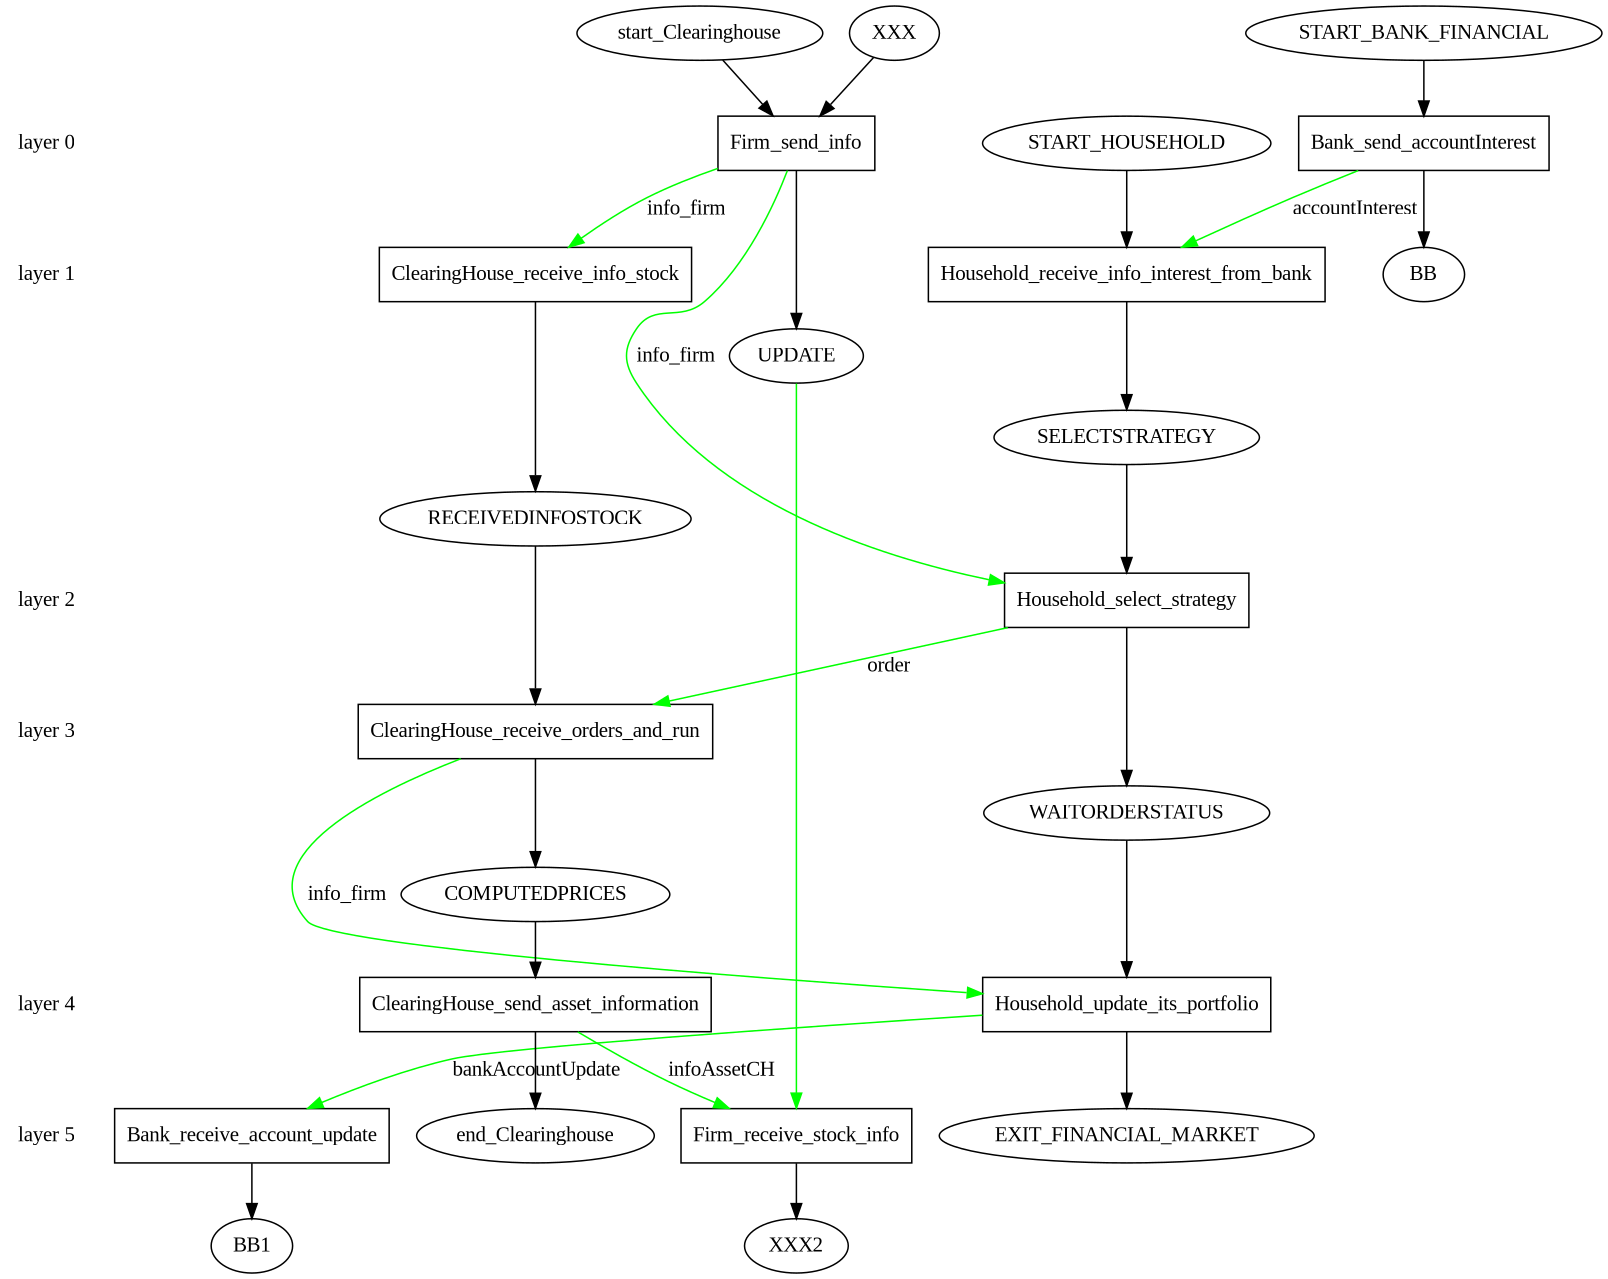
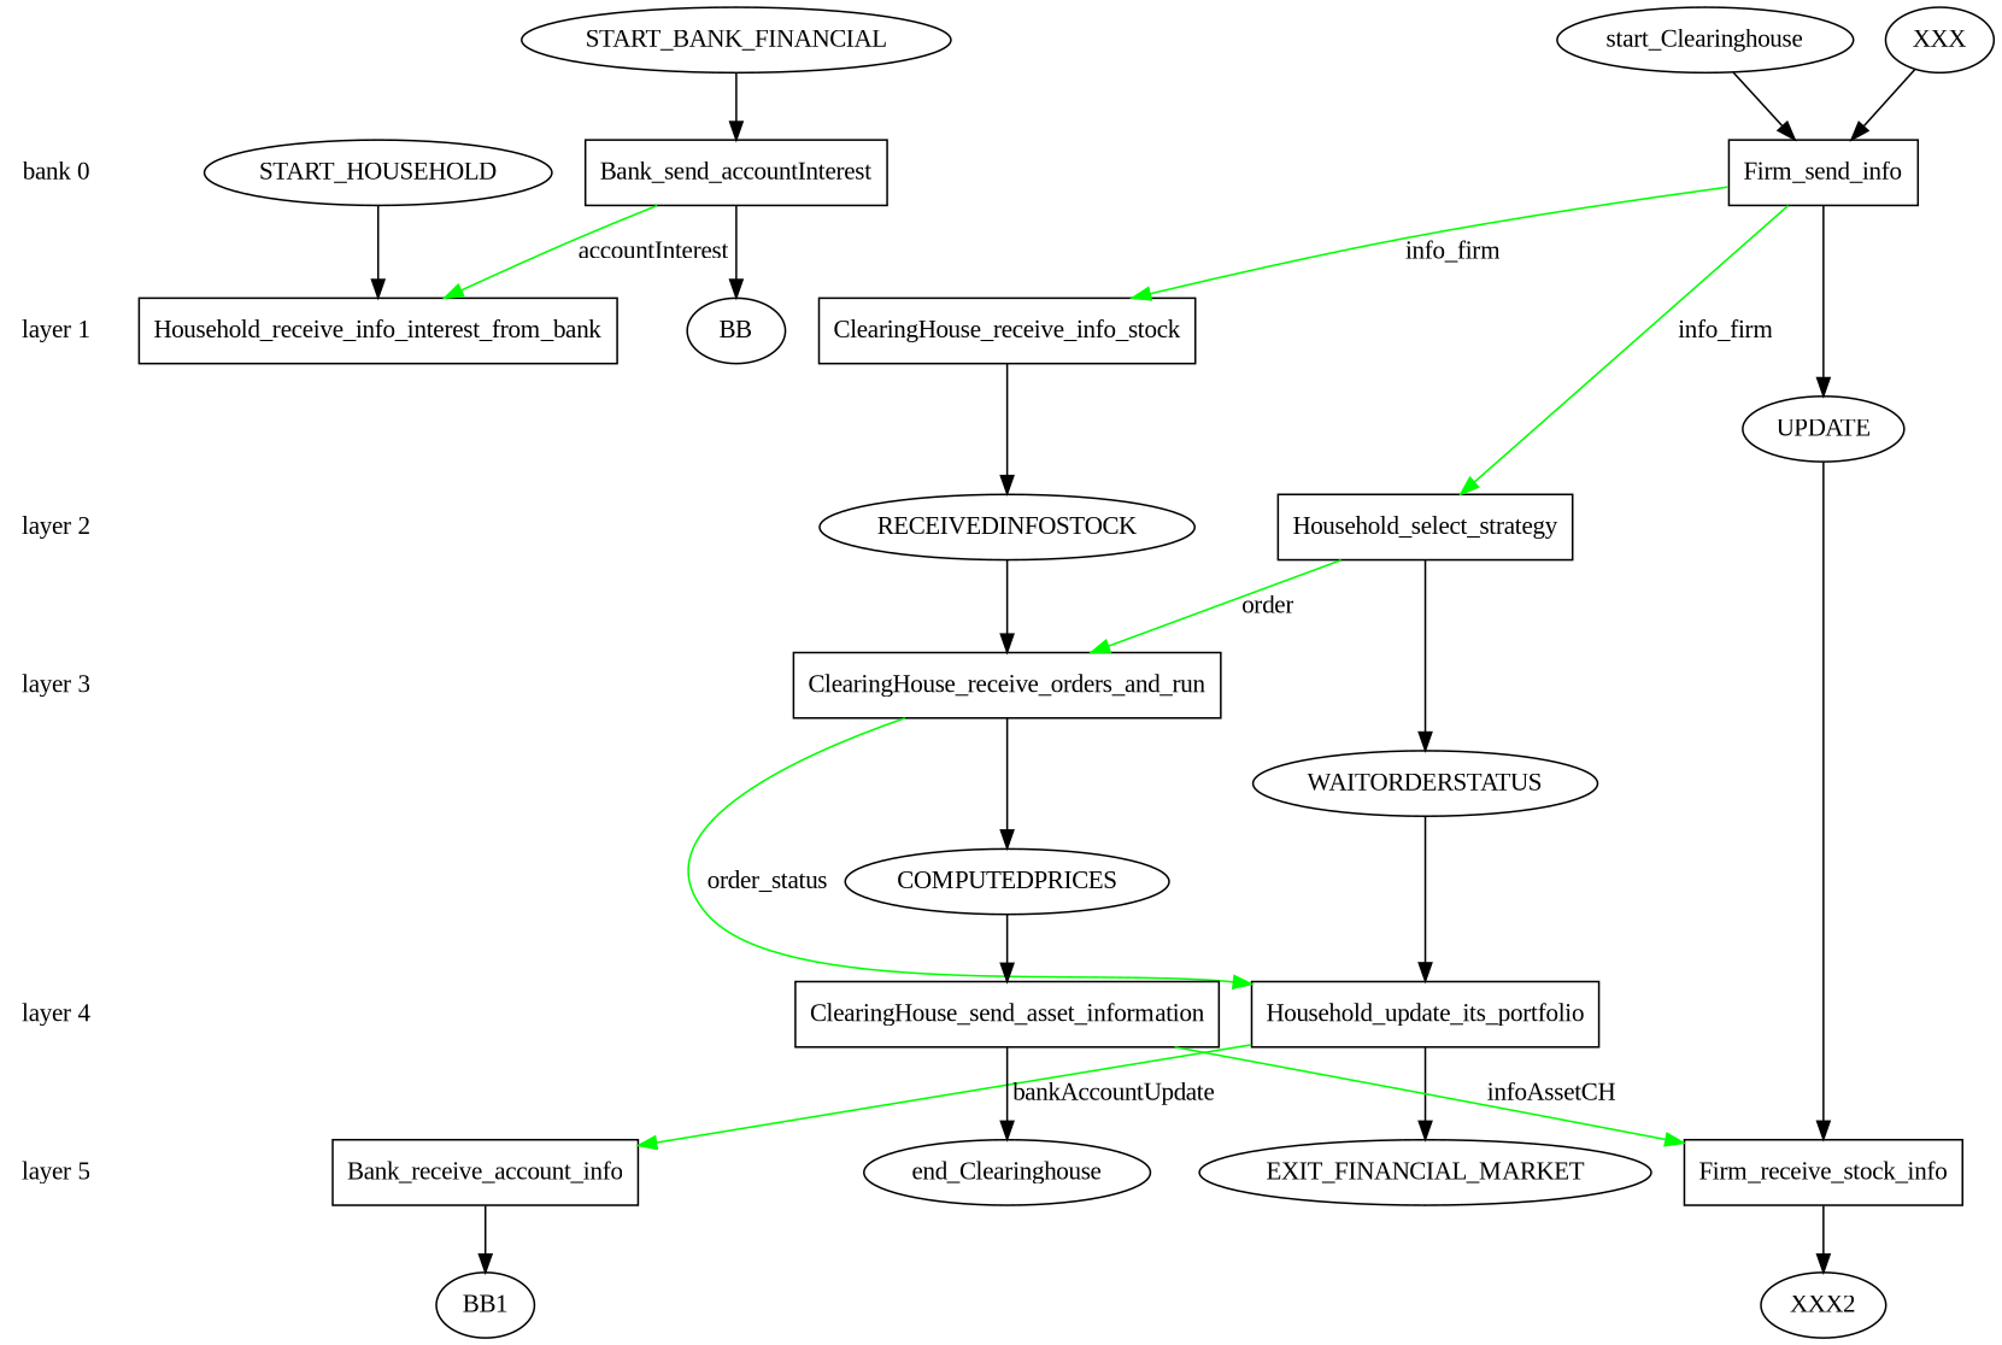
  digraph {
    fontname="Liberation Serif"
    rankdir=TB
    node [fontname="Liberation Serif"]
    edge [fontname="Liberation Serif"]
-   n1 [label="layer 0" shape=plaintext]
+   n1 [label="bank 0" shape=plaintext]
    n2 [label=Bank_send_accountInterest shape=rect]
    n3 [label=Firm_send_info shape=rect]
    n4 [label="layer 1" shape=plaintext]
    n5 [label=Household_receive_info_interest_from_bank shape=rect]
    n6 [label=ClearingHouse_receive_info_stock shape=rect]
    n7 [label="layer 2" shape=plaintext]
    n8 [label=Household_select_strategy shape=rect]
    n9 [label="layer 3" shape=plaintext]
    n10 [label=ClearingHouse_receive_orders_and_run shape=rect]
    n11 [label="layer 4" shape=plaintext]
    n12 [label=Household_update_its_portfolio shape=rect]
    n13 [label=ClearingHouse_send_asset_information shape=rect]
    n14 [label="layer 5" shape=plaintext]
-   n15 [label=Bank_receive_account_update shape=rect]
+   n15 [label=Bank_receive_account_info shape=rect]
    n16 [label=Firm_receive_stock_info shape=rect]
    n17 [label=BB]
    n18 [label=UPDATE]
-   n19 [label=SELECTSTRATEGY]
    n20 [label=RECEIVEDINFOSTOCK]
    n21 [label=WAITORDERSTATUS]
    n22 [label=COMPUTEDPRICES]
    n23 [label=EXIT_FINANCIAL_MARKET]
    n24 [label=end_Clearinghouse]
    n25 [label=BB1]
    n26 [label=XXX2]
    n27 [label=START_HOUSEHOLD]
    n28 [label=start_Clearinghouse]
    n29 [label=START_BANK_FINANCIAL]
    n30 [label=XXX]
    subgraph sub_1 {
      rank=same
      n1
      n2
      n3
    }
    subgraph sub_2 {
      rank=same
      n4
      n5
      n6
    }
    subgraph sub_3 {
      rank=same
      n7
      n8
    }
    subgraph sub_4 {
      rank=same
      n9
      n10
    }
    subgraph sub_5 {
      rank=same
      n11
      n12
      n13
    }
    subgraph sub_6 {
      rank=same
      n14
      n15
      n16
    }
    n1 -> n4 [style=invis]
    n2 -> n5 [color="#00ff00" constraint=false label=accountInterest]
    n2 -> n17
    n3 -> n6 [color="#00ff00" constraint=false label=info_firm]
    n3 -> n8 [color="#00ff00" constraint=false label=info_firm]
    n3 -> n18
    n4 -> n7 [style=invis]
-   n5 -> n19
    n6 -> n20
    n7 -> n9 [style=invis]
    n8 -> n10 [color="#00ff00" constraint=false label=order]
    n8 -> n21
    n9 -> n11 [style=invis]
-   n10 -> n12 [color="#00ff00" constraint=false label=info_firm]
+   n10 -> n12 [color="#00ff00" constraint=false label=order_status]
    n10 -> n22
    n11 -> n14 [style=invis]
    n12 -> n15 [color="#00ff00" constraint=false label=bankAccountUpdate]
    n12 -> n23
    n13 -> n16 [color="#00ff00" constraint=false label=infoAssetCH]
    n13 -> n24
    n15 -> n25
    n16 -> n26
-   n18 -> n16 [color="#00ff00"]
-   n19 -> n8
+   n18 -> n16
    n20 -> n10
    n21 -> n12
    n22 -> n13
    n27 -> n5
    n28 -> n3
    n29 -> n2
    n30 -> n3
  }
